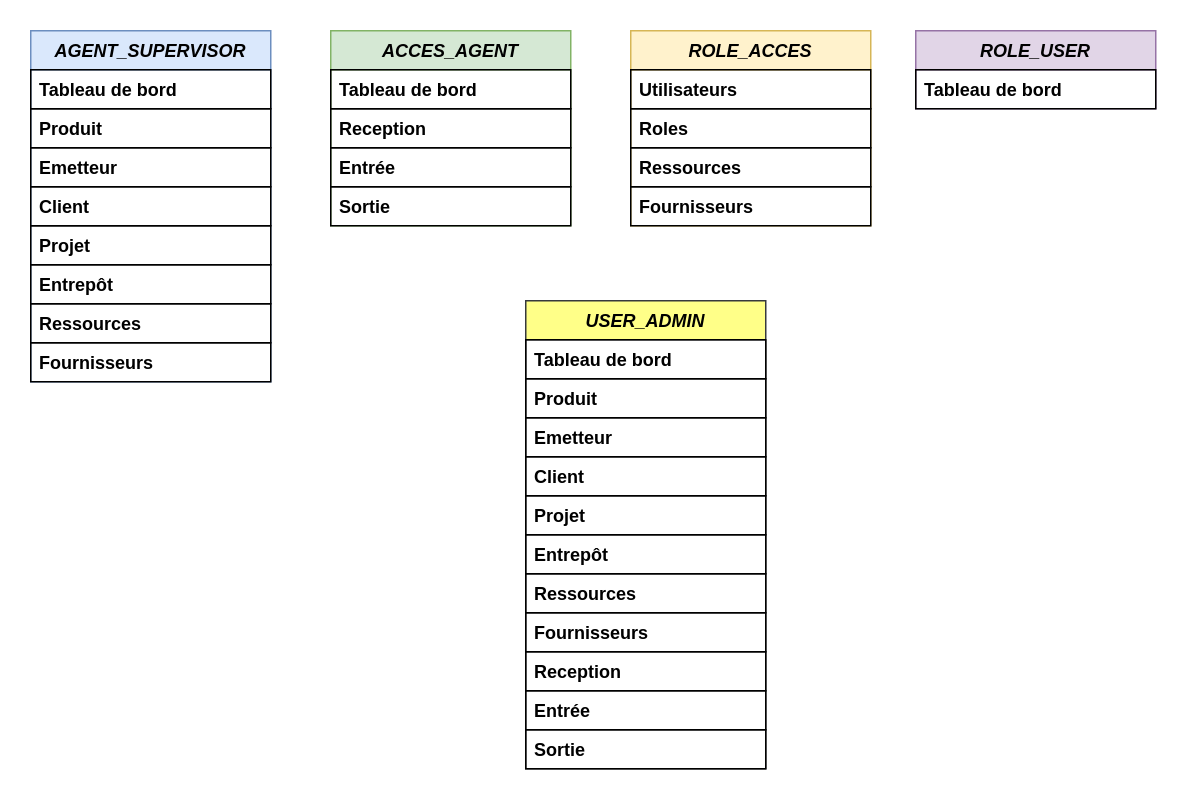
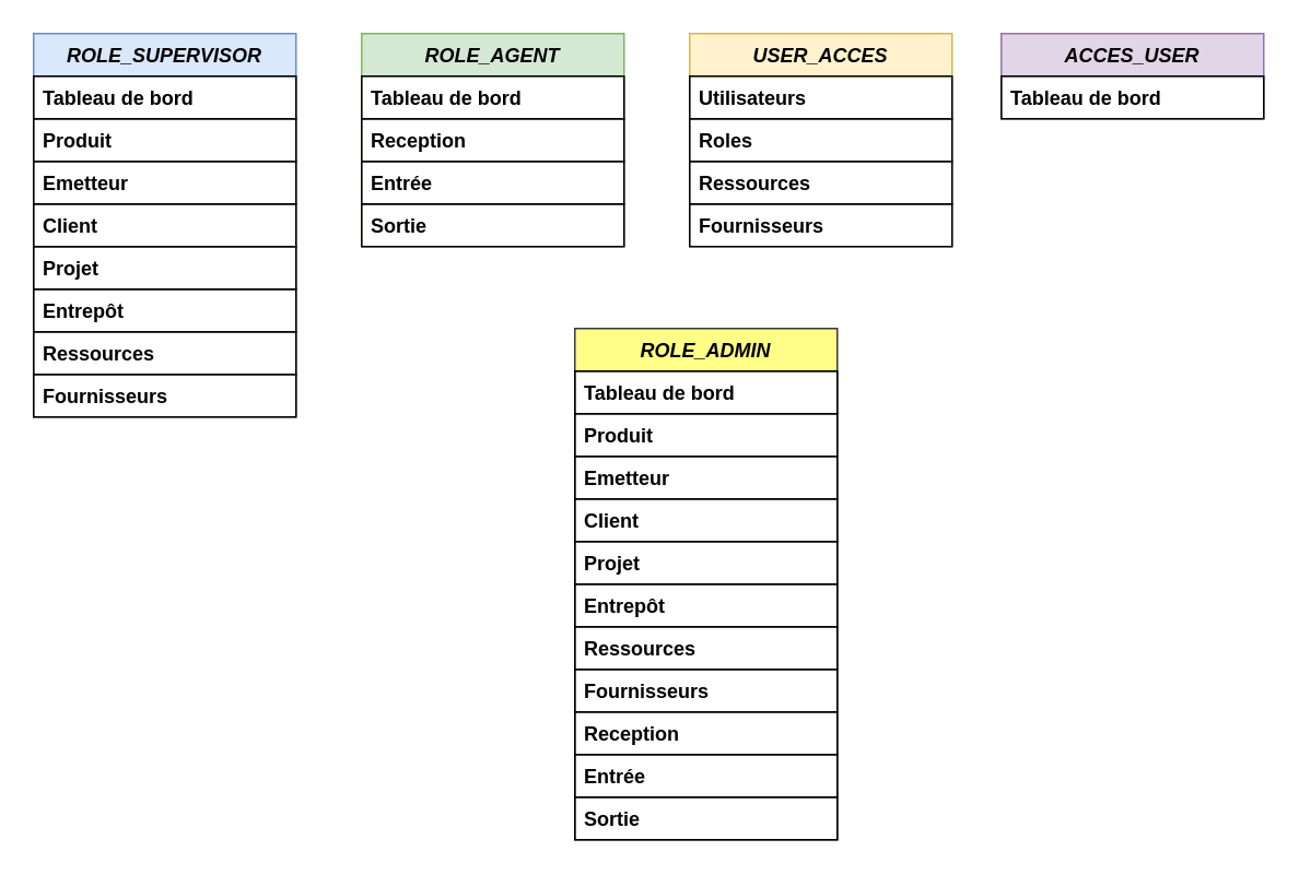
  <mxCell id="0" />
  <mxCell id="1" parent="0" />
- <mxCell id="2" value="AGENT_SUPERVISOR" style="swimlane;fontStyle=3;align=center;verticalAlign=top;childLayout=stackLayout;horizontal=1;startSize=26;horizontalStack=0;resizeParent=1;resizeLast=0;collapsible=1;marginBottom=0;rounded=0;shadow=0;strokeWidth=1;fillColor=#dae8fc;strokeColor=#6c8ebf;" parent="1" vertex="1"><mxGeometry x="20" y="20" width="160" height="234" as="geometry"><mxRectangle x="230" y="140" width="160" height="26" as="alternateBounds" /></mxGeometry></mxCell>
+ <mxCell id="2" value="ROLE_SUPERVISOR" style="swimlane;fontStyle=3;align=center;verticalAlign=top;childLayout=stackLayout;horizontal=1;startSize=26;horizontalStack=0;resizeParent=1;resizeLast=0;collapsible=1;marginBottom=0;rounded=0;shadow=0;strokeWidth=1;fillColor=#dae8fc;strokeColor=#6c8ebf;" parent="1" vertex="1"><mxGeometry x="20" y="20" width="160" height="234" as="geometry"><mxRectangle x="230" y="140" width="160" height="26" as="alternateBounds" /></mxGeometry></mxCell>
  <mxCell id="3" value="Tableau de bord" style="text;align=left;verticalAlign=top;spacingLeft=4;spacingRight=4;overflow=hidden;rotatable=0;points=[[0,0.5],[1,0.5]];portConstraint=eastwest;rounded=0;shadow=0;html=0;strokeColor=#000000;fontStyle=1" vertex="1" parent="2"><mxGeometry y="26" width="160" height="26" as="geometry" /></mxCell>
  <mxCell id="4" value="Produit" style="text;align=left;verticalAlign=top;spacingLeft=4;spacingRight=4;overflow=hidden;rotatable=0;points=[[0,0.5],[1,0.5]];portConstraint=eastwest;rounded=0;shadow=0;html=0;strokeColor=#000000;fontStyle=1" vertex="1" parent="2"><mxGeometry y="52" width="160" height="26" as="geometry" /></mxCell>
  <mxCell id="5" value="Emetteur" style="text;align=left;verticalAlign=top;spacingLeft=4;spacingRight=4;overflow=hidden;rotatable=0;points=[[0,0.5],[1,0.5]];portConstraint=eastwest;strokeColor=#000000;fontStyle=1" vertex="1" parent="2"><mxGeometry y="78" width="160" height="26" as="geometry" /></mxCell>
  <mxCell id="6" value="Client" style="text;align=left;verticalAlign=top;spacingLeft=4;spacingRight=4;overflow=hidden;rotatable=0;points=[[0,0.5],[1,0.5]];portConstraint=eastwest;strokeColor=#000000;fontStyle=1" vertex="1" parent="2"><mxGeometry y="104" width="160" height="26" as="geometry" /></mxCell>
  <mxCell id="7" value="Projet" style="text;align=left;verticalAlign=top;spacingLeft=4;spacingRight=4;overflow=hidden;rotatable=0;points=[[0,0.5],[1,0.5]];portConstraint=eastwest;strokeColor=#000000;fontStyle=1" vertex="1" parent="2"><mxGeometry y="130" width="160" height="26" as="geometry" /></mxCell>
  <mxCell id="8" value="Entrepôt" style="text;align=left;verticalAlign=top;spacingLeft=4;spacingRight=4;overflow=hidden;rotatable=0;points=[[0,0.5],[1,0.5]];portConstraint=eastwest;strokeColor=#000000;fontStyle=1" vertex="1" parent="2"><mxGeometry y="156" width="160" height="26" as="geometry" /></mxCell>
  <mxCell id="9" value="Ressources" style="text;align=left;verticalAlign=top;spacingLeft=4;spacingRight=4;overflow=hidden;rotatable=0;points=[[0,0.5],[1,0.5]];portConstraint=eastwest;strokeColor=#000000;fontStyle=1" vertex="1" parent="2"><mxGeometry y="182" width="160" height="26" as="geometry" /></mxCell>
  <mxCell id="10" value="Fournisseurs" style="text;align=left;verticalAlign=top;spacingLeft=4;spacingRight=4;overflow=hidden;rotatable=0;points=[[0,0.5],[1,0.5]];portConstraint=eastwest;strokeColor=#000000;fontStyle=1" vertex="1" parent="2"><mxGeometry y="208" width="160" height="26" as="geometry" /></mxCell>
- <mxCell id="11" value="ACCES_AGENT" style="swimlane;fontStyle=3;align=center;verticalAlign=top;childLayout=stackLayout;horizontal=1;startSize=26;horizontalStack=0;resizeParent=1;resizeLast=0;collapsible=1;marginBottom=0;rounded=0;shadow=0;strokeWidth=1;fillColor=#d5e8d4;strokeColor=#82b366;" vertex="1" parent="1"><mxGeometry x="220" y="20" width="160" height="130" as="geometry"><mxRectangle x="230" y="140" width="160" height="26" as="alternateBounds" /></mxGeometry></mxCell>
+ <mxCell id="11" value="ROLE_AGENT" style="swimlane;fontStyle=3;align=center;verticalAlign=top;childLayout=stackLayout;horizontal=1;startSize=26;horizontalStack=0;resizeParent=1;resizeLast=0;collapsible=1;marginBottom=0;rounded=0;shadow=0;strokeWidth=1;fillColor=#d5e8d4;strokeColor=#82b366;" vertex="1" parent="1"><mxGeometry x="220" y="20" width="160" height="130" as="geometry"><mxRectangle x="230" y="140" width="160" height="26" as="alternateBounds" /></mxGeometry></mxCell>
  <mxCell id="12" value="Tableau de bord" style="text;align=left;verticalAlign=top;spacingLeft=4;spacingRight=4;overflow=hidden;rotatable=0;points=[[0,0.5],[1,0.5]];portConstraint=eastwest;rounded=0;shadow=0;html=0;strokeColor=#000000;fontStyle=1" vertex="1" parent="11"><mxGeometry y="26" width="160" height="26" as="geometry" /></mxCell>
  <mxCell id="13" value="Reception" style="text;align=left;verticalAlign=top;spacingLeft=4;spacingRight=4;overflow=hidden;rotatable=0;points=[[0,0.5],[1,0.5]];portConstraint=eastwest;rounded=0;shadow=0;html=0;strokeColor=#000000;fontStyle=1" vertex="1" parent="11"><mxGeometry y="52" width="160" height="26" as="geometry" /></mxCell>
  <mxCell id="14" value="Entrée" style="text;align=left;verticalAlign=top;spacingLeft=4;spacingRight=4;overflow=hidden;rotatable=0;points=[[0,0.5],[1,0.5]];portConstraint=eastwest;strokeColor=#000000;fontStyle=1" vertex="1" parent="11"><mxGeometry y="78" width="160" height="26" as="geometry" /></mxCell>
  <mxCell id="15" value="Sortie" style="text;align=left;verticalAlign=top;spacingLeft=4;spacingRight=4;overflow=hidden;rotatable=0;points=[[0,0.5],[1,0.5]];portConstraint=eastwest;strokeColor=#000000;fontStyle=1" vertex="1" parent="11"><mxGeometry y="104" width="160" height="26" as="geometry" /></mxCell>
- <mxCell id="16" value="ROLE_ACCES" style="swimlane;fontStyle=3;align=center;verticalAlign=top;childLayout=stackLayout;horizontal=1;startSize=26;horizontalStack=0;resizeParent=1;resizeLast=0;collapsible=1;marginBottom=0;rounded=0;shadow=0;strokeWidth=1;fillColor=#fff2cc;strokeColor=#d6b656;" vertex="1" parent="1"><mxGeometry x="420" y="20" width="160" height="130" as="geometry"><mxRectangle x="230" y="140" width="160" height="26" as="alternateBounds" /></mxGeometry></mxCell>
+ <mxCell id="16" value="USER_ACCES" style="swimlane;fontStyle=3;align=center;verticalAlign=top;childLayout=stackLayout;horizontal=1;startSize=26;horizontalStack=0;resizeParent=1;resizeLast=0;collapsible=1;marginBottom=0;rounded=0;shadow=0;strokeWidth=1;fillColor=#fff2cc;strokeColor=#d6b656;" vertex="1" parent="1"><mxGeometry x="420" y="20" width="160" height="130" as="geometry"><mxRectangle x="230" y="140" width="160" height="26" as="alternateBounds" /></mxGeometry></mxCell>
  <mxCell id="17" value="Utilisateurs" style="text;align=left;verticalAlign=top;spacingLeft=4;spacingRight=4;overflow=hidden;rotatable=0;points=[[0,0.5],[1,0.5]];portConstraint=eastwest;strokeColor=#000000;fontStyle=1" vertex="1" parent="16"><mxGeometry y="26" width="160" height="26" as="geometry" /></mxCell>
  <mxCell id="18" value="Roles" style="text;align=left;verticalAlign=top;spacingLeft=4;spacingRight=4;overflow=hidden;rotatable=0;points=[[0,0.5],[1,0.5]];portConstraint=eastwest;strokeColor=#000000;fontStyle=1" vertex="1" parent="16"><mxGeometry y="52" width="160" height="26" as="geometry" /></mxCell>
  <mxCell id="19" value="Ressources" style="text;align=left;verticalAlign=top;spacingLeft=4;spacingRight=4;overflow=hidden;rotatable=0;points=[[0,0.5],[1,0.5]];portConstraint=eastwest;strokeColor=#000000;fontStyle=1" vertex="1" parent="16"><mxGeometry y="78" width="160" height="26" as="geometry" /></mxCell>
  <mxCell id="20" value="Fournisseurs" style="text;align=left;verticalAlign=top;spacingLeft=4;spacingRight=4;overflow=hidden;rotatable=0;points=[[0,0.5],[1,0.5]];portConstraint=eastwest;strokeColor=#000000;fontStyle=1" vertex="1" parent="16"><mxGeometry y="104" width="160" height="26" as="geometry" /></mxCell>
- <mxCell id="21" value="ROLE_USER" style="swimlane;fontStyle=3;align=center;verticalAlign=top;childLayout=stackLayout;horizontal=1;startSize=26;horizontalStack=0;resizeParent=1;resizeLast=0;collapsible=1;marginBottom=0;rounded=0;shadow=0;strokeWidth=1;fillColor=#e1d5e7;strokeColor=#9673a6;" vertex="1" parent="1"><mxGeometry x="610" y="20" width="160" height="52" as="geometry"><mxRectangle x="230" y="140" width="160" height="26" as="alternateBounds" /></mxGeometry></mxCell>
+ <mxCell id="21" value="ACCES_USER" style="swimlane;fontStyle=3;align=center;verticalAlign=top;childLayout=stackLayout;horizontal=1;startSize=26;horizontalStack=0;resizeParent=1;resizeLast=0;collapsible=1;marginBottom=0;rounded=0;shadow=0;strokeWidth=1;fillColor=#e1d5e7;strokeColor=#9673a6;" vertex="1" parent="1"><mxGeometry x="610" y="20" width="160" height="52" as="geometry"><mxRectangle x="230" y="140" width="160" height="26" as="alternateBounds" /></mxGeometry></mxCell>
  <mxCell id="22" value="Tableau de bord" style="text;align=left;verticalAlign=top;spacingLeft=4;spacingRight=4;overflow=hidden;rotatable=0;points=[[0,0.5],[1,0.5]];portConstraint=eastwest;strokeColor=#000000;fontStyle=1" vertex="1" parent="21"><mxGeometry y="26" width="160" height="26" as="geometry" /></mxCell>
- <mxCell id="23" value="USER_ADMIN" style="swimlane;fontStyle=3;align=center;verticalAlign=top;childLayout=stackLayout;horizontal=1;startSize=26;horizontalStack=0;resizeParent=1;resizeLast=0;collapsible=1;marginBottom=0;rounded=0;shadow=0;strokeWidth=1;fillColor=#ffff88;strokeColor=#36393d;" vertex="1" parent="1"><mxGeometry x="350" y="200" width="160" height="312" as="geometry"><mxRectangle x="230" y="140" width="160" height="26" as="alternateBounds" /></mxGeometry></mxCell>
+ <mxCell id="23" value="ROLE_ADMIN" style="swimlane;fontStyle=3;align=center;verticalAlign=top;childLayout=stackLayout;horizontal=1;startSize=26;horizontalStack=0;resizeParent=1;resizeLast=0;collapsible=1;marginBottom=0;rounded=0;shadow=0;strokeWidth=1;fillColor=#ffff88;strokeColor=#36393d;" vertex="1" parent="1"><mxGeometry x="350" y="200" width="160" height="312" as="geometry"><mxRectangle x="230" y="140" width="160" height="26" as="alternateBounds" /></mxGeometry></mxCell>
  <mxCell id="24" value="Tableau de bord" style="text;align=left;verticalAlign=top;spacingLeft=4;spacingRight=4;overflow=hidden;rotatable=0;points=[[0,0.5],[1,0.5]];portConstraint=eastwest;rounded=0;shadow=0;html=0;strokeColor=#000000;fontStyle=1" vertex="1" parent="23"><mxGeometry y="26" width="160" height="26" as="geometry" /></mxCell>
  <mxCell id="25" value="Produit" style="text;align=left;verticalAlign=top;spacingLeft=4;spacingRight=4;overflow=hidden;rotatable=0;points=[[0,0.5],[1,0.5]];portConstraint=eastwest;rounded=0;shadow=0;html=0;strokeColor=#000000;fontStyle=1" vertex="1" parent="23"><mxGeometry y="52" width="160" height="26" as="geometry" /></mxCell>
  <mxCell id="26" value="Emetteur" style="text;align=left;verticalAlign=top;spacingLeft=4;spacingRight=4;overflow=hidden;rotatable=0;points=[[0,0.5],[1,0.5]];portConstraint=eastwest;strokeColor=#000000;fontStyle=1" vertex="1" parent="23"><mxGeometry y="78" width="160" height="26" as="geometry" /></mxCell>
  <mxCell id="27" value="Client" style="text;align=left;verticalAlign=top;spacingLeft=4;spacingRight=4;overflow=hidden;rotatable=0;points=[[0,0.5],[1,0.5]];portConstraint=eastwest;strokeColor=#000000;fontStyle=1" vertex="1" parent="23"><mxGeometry y="104" width="160" height="26" as="geometry" /></mxCell>
  <mxCell id="28" value="Projet" style="text;align=left;verticalAlign=top;spacingLeft=4;spacingRight=4;overflow=hidden;rotatable=0;points=[[0,0.5],[1,0.5]];portConstraint=eastwest;strokeColor=#000000;fontStyle=1" vertex="1" parent="23"><mxGeometry y="130" width="160" height="26" as="geometry" /></mxCell>
  <mxCell id="29" value="Entrepôt" style="text;align=left;verticalAlign=top;spacingLeft=4;spacingRight=4;overflow=hidden;rotatable=0;points=[[0,0.5],[1,0.5]];portConstraint=eastwest;strokeColor=#000000;fontStyle=1" vertex="1" parent="23"><mxGeometry y="156" width="160" height="26" as="geometry" /></mxCell>
  <mxCell id="30" value="Ressources" style="text;align=left;verticalAlign=top;spacingLeft=4;spacingRight=4;overflow=hidden;rotatable=0;points=[[0,0.5],[1,0.5]];portConstraint=eastwest;strokeColor=#000000;fontStyle=1" vertex="1" parent="23"><mxGeometry y="182" width="160" height="26" as="geometry" /></mxCell>
  <mxCell id="31" value="Fournisseurs" style="text;align=left;verticalAlign=top;spacingLeft=4;spacingRight=4;overflow=hidden;rotatable=0;points=[[0,0.5],[1,0.5]];portConstraint=eastwest;strokeColor=#000000;fontStyle=1" vertex="1" parent="23"><mxGeometry y="208" width="160" height="26" as="geometry" /></mxCell>
  <mxCell id="32" value="Reception" style="text;align=left;verticalAlign=top;spacingLeft=4;spacingRight=4;overflow=hidden;rotatable=0;points=[[0,0.5],[1,0.5]];portConstraint=eastwest;strokeColor=#000000;fontStyle=1" vertex="1" parent="23"><mxGeometry y="234" width="160" height="26" as="geometry" /></mxCell>
  <mxCell id="33" value="Entrée" style="text;align=left;verticalAlign=top;spacingLeft=4;spacingRight=4;overflow=hidden;rotatable=0;points=[[0,0.5],[1,0.5]];portConstraint=eastwest;strokeColor=#000000;fontStyle=1" vertex="1" parent="23"><mxGeometry y="260" width="160" height="26" as="geometry" /></mxCell>
  <mxCell id="34" value="Sortie" style="text;align=left;verticalAlign=top;spacingLeft=4;spacingRight=4;overflow=hidden;rotatable=0;points=[[0,0.5],[1,0.5]];portConstraint=eastwest;strokeColor=#000000;fontStyle=1" vertex="1" parent="23"><mxGeometry y="286" width="160" height="26" as="geometry" /></mxCell>
